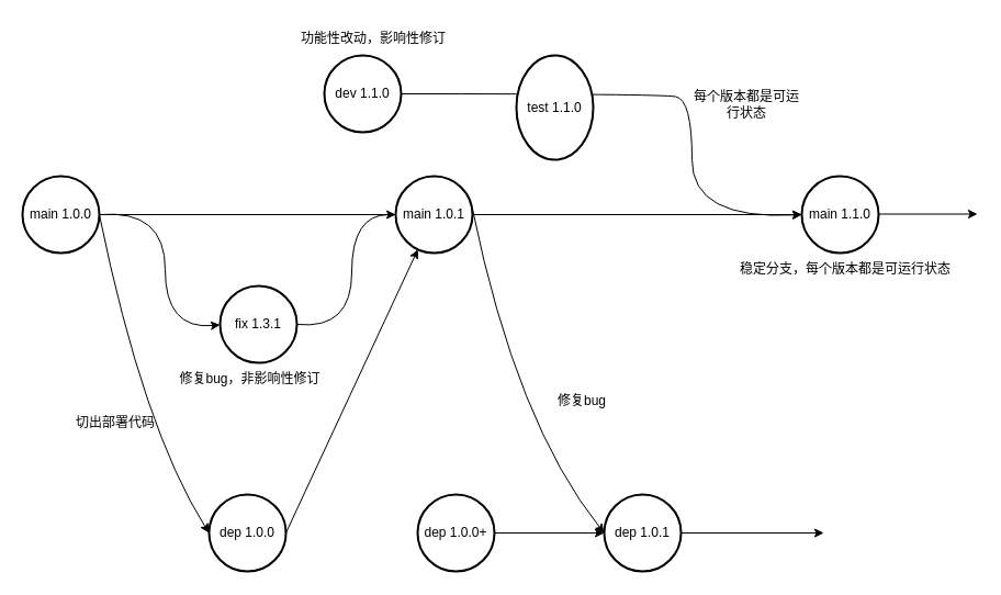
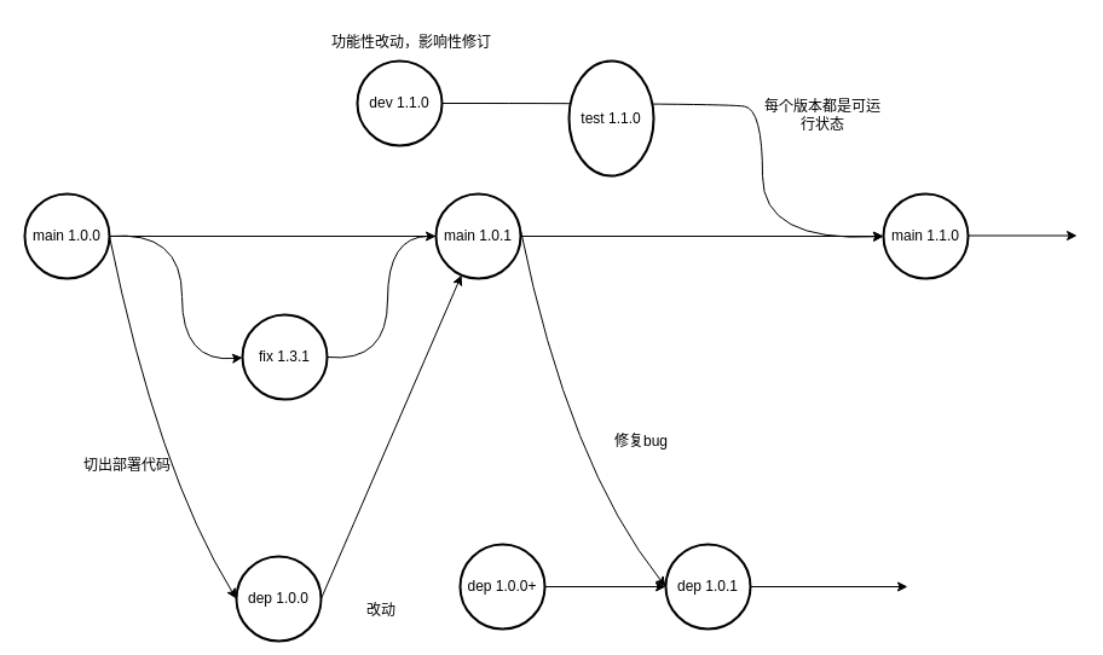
  <mxCell id="0" />
  <mxCell id="1" parent="0" />
  <mxCell id="2" value="main 1.0.0" style="ellipse;whiteSpace=wrap;html=1;strokeWidth=2;" vertex="1" parent="1"><mxGeometry x="20" y="160" width="70" height="70" as="geometry" /></mxCell>
  <mxCell id="3" value="" style="endArrow=classic;html=1;rounded=0;exitX=1;exitY=0.5;exitDx=0;exitDy=0;" edge="1" parent="1" source="2"><mxGeometry width="50" height="50" relative="1" as="geometry"><mxPoint x="520" y="160" as="sourcePoint" /><mxPoint x="730" y="195" as="targetPoint" /></mxGeometry></mxCell>
  <mxCell id="4" value="main 1.1.0" style="ellipse;whiteSpace=wrap;html=1;strokeWidth=2;" vertex="1" parent="1"><mxGeometry x="730" y="160" width="70" height="70" as="geometry" /></mxCell>
  <mxCell id="5" value="" style="curved=1;endArrow=classic;html=1;rounded=0;entryX=0;entryY=0.5;entryDx=0;entryDy=0;exitX=1;exitY=0.5;exitDx=0;exitDy=0;" edge="1" parent="1" source="6" target="4"><mxGeometry width="50" height="50" relative="1" as="geometry"><mxPoint x="620" y="90" as="sourcePoint" /><mxPoint x="560" y="170" as="targetPoint" /><Array as="points"><mxPoint x="600" y="85" /><mxPoint x="630" y="90" /><mxPoint x="630" y="200" /></Array></mxGeometry></mxCell>
  <mxCell id="6" value="dev 1.1.0" style="ellipse;whiteSpace=wrap;html=1;strokeWidth=2;" vertex="1" parent="1"><mxGeometry x="295" y="50" width="70" height="70" as="geometry" /></mxCell>
  <mxCell id="7" value="" style="curved=1;endArrow=classic;html=1;rounded=0;exitX=1;exitY=0.5;exitDx=0;exitDy=0;" edge="1" parent="1" source="2"><mxGeometry width="50" height="50" relative="1" as="geometry"><mxPoint x="510" y="320" as="sourcePoint" /><mxPoint x="200" y="295.455" as="targetPoint" /><Array as="points"><mxPoint x="150" y="190" /><mxPoint x="150" y="300" /></Array></mxGeometry></mxCell>
  <mxCell id="8" value="fix 1.3.1" style="ellipse;whiteSpace=wrap;html=1;strokeWidth=2;" vertex="1" parent="1"><mxGeometry x="200" y="260" width="70" height="70" as="geometry" /></mxCell>
- <mxCell id="9" value="修复bug，非影响性修订" style="text;html=1;strokeColor=none;fillColor=none;align=center;verticalAlign=middle;whiteSpace=wrap;rounded=0;strokeWidth=2;" vertex="1" parent="1"><mxGeometry x="160" y="330" width="135" height="30" as="geometry" /></mxCell>
  <mxCell id="10" value="" style="curved=1;endArrow=classic;html=1;rounded=0;exitX=1;exitY=0.5;exitDx=0;exitDy=0;entryX=0;entryY=0.5;entryDx=0;entryDy=0;" edge="1" parent="1" target="11"><mxGeometry width="50" height="50" relative="1" as="geometry"><mxPoint x="270" y="295" as="sourcePoint" /><mxPoint x="350" y="190" as="targetPoint" /><Array as="points"><mxPoint x="320" y="300" /><mxPoint x="320" y="195" /></Array></mxGeometry></mxCell>
  <mxCell id="11" value="main 1.0.1" style="ellipse;whiteSpace=wrap;html=1;strokeWidth=2;" vertex="1" parent="1"><mxGeometry x="360" y="160" width="70" height="70" as="geometry" /></mxCell>
  <mxCell id="12" value="功能性改动，影响性修订" style="text;html=1;strokeColor=none;fillColor=none;align=center;verticalAlign=middle;whiteSpace=wrap;rounded=0;strokeWidth=2;" vertex="1" parent="1"><mxGeometry x="260" y="20" width="160" height="30" as="geometry" /></mxCell>
  <mxCell id="13" value="" style="endArrow=classic;html=1;rounded=0;" edge="1" parent="1"><mxGeometry width="50" height="50" relative="1" as="geometry"><mxPoint x="800" y="194.5" as="sourcePoint" /><mxPoint x="890" y="194.5" as="targetPoint" /></mxGeometry></mxCell>
- <mxCell id="14" value="稳定分支，每个版本都是可运行状态" style="text;html=1;strokeColor=none;fillColor=none;align=center;verticalAlign=middle;whiteSpace=wrap;rounded=0;strokeWidth=2;" vertex="1" parent="1"><mxGeometry x="670" y="230" width="200" height="30" as="geometry" /></mxCell>
  <mxCell id="15" value="" style="curved=1;endArrow=classic;html=1;rounded=0;exitX=1;exitY=0.5;exitDx=0;exitDy=0;entryX=0;entryY=0.5;entryDx=0;entryDy=0;" edge="1" parent="1" source="2" target="16"><mxGeometry width="50" height="50" relative="1" as="geometry"><mxPoint x="430" y="200" as="sourcePoint" /><mxPoint x="550" y="360" as="targetPoint" /><Array as="points"><mxPoint x="130" y="390" /></Array></mxGeometry></mxCell>
- <mxCell id="16" value="dep 1.0.0" style="ellipse;whiteSpace=wrap;html=1;strokeWidth=2;" vertex="1" parent="1"><mxGeometry x="190" y="450" width="70" height="70" as="geometry" /></mxCell>
+ <mxCell id="16" value="dep 1.0.0" style="ellipse;whiteSpace=wrap;html=1;strokeWidth=2;" vertex="1" parent="1"><mxGeometry x="195" y="460" width="70" height="70" as="geometry" /></mxCell>
  <mxCell id="17" value="切出部署代码" style="text;html=1;strokeColor=none;fillColor=none;align=center;verticalAlign=middle;whiteSpace=wrap;rounded=0;strokeWidth=2;" vertex="1" parent="1"><mxGeometry x="60" y="370" width="90" height="30" as="geometry" /></mxCell>
  <mxCell id="18" value="dep 1.0.0+" style="ellipse;whiteSpace=wrap;html=1;strokeWidth=2;" vertex="1" parent="1"><mxGeometry x="380" y="450" width="70" height="70" as="geometry" /></mxCell>
  <mxCell id="19" value="" style="endArrow=classic;html=1;rounded=0;exitX=1;exitY=0.5;exitDx=0;exitDy=0;" edge="1" parent="1" source="16" target="11"><mxGeometry width="50" height="50" relative="1" as="geometry"><mxPoint x="510" y="490" as="sourcePoint" /><mxPoint x="560" y="440" as="targetPoint" /></mxGeometry></mxCell>
+ <mxCell id="20" value="改动" style="text;html=1;strokeColor=none;fillColor=none;align=center;verticalAlign=middle;whiteSpace=wrap;rounded=0;strokeWidth=2;" vertex="1" parent="1"><mxGeometry x="285" y="490" width="60" height="30" as="geometry" /></mxCell>
  <mxCell id="21" value="dep 1.0.1" style="ellipse;whiteSpace=wrap;html=1;strokeWidth=2;" vertex="1" parent="1"><mxGeometry x="550" y="450" width="70" height="70" as="geometry" /></mxCell>
  <mxCell id="22" value="" style="curved=1;endArrow=classic;html=1;rounded=0;exitX=1;exitY=0.5;exitDx=0;exitDy=0;entryX=0;entryY=0.5;entryDx=0;entryDy=0;" edge="1" parent="1" target="21"><mxGeometry width="50" height="50" relative="1" as="geometry"><mxPoint x="430" y="190" as="sourcePoint" /><mxPoint x="530" y="480" as="targetPoint" /><Array as="points"><mxPoint x="470" y="385" /></Array></mxGeometry></mxCell>
  <mxCell id="23" value="" style="endArrow=classic;html=1;rounded=0;exitX=1;exitY=0.5;exitDx=0;exitDy=0;entryX=0;entryY=0.5;entryDx=0;entryDy=0;" edge="1" parent="1" source="18" target="21"><mxGeometry width="50" height="50" relative="1" as="geometry"><mxPoint x="510" y="390" as="sourcePoint" /><mxPoint x="560" y="340" as="targetPoint" /></mxGeometry></mxCell>
  <mxCell id="24" value="修复bug" style="text;html=1;strokeColor=none;fillColor=none;align=center;verticalAlign=middle;whiteSpace=wrap;rounded=0;strokeWidth=2;" vertex="1" parent="1"><mxGeometry x="480" y="350" width="100" height="30" as="geometry" /></mxCell>
  <mxCell id="25" value="" style="endArrow=classic;html=1;rounded=0;exitX=1;exitY=0.5;exitDx=0;exitDy=0;" edge="1" parent="1" source="21"><mxGeometry width="50" height="50" relative="1" as="geometry"><mxPoint x="510" y="380" as="sourcePoint" /><mxPoint x="750" y="485" as="targetPoint" /></mxGeometry></mxCell>
  <mxCell id="26" value="test 1.1.0" style="ellipse;whiteSpace=wrap;html=1;strokeWidth=2;" vertex="1" parent="1"><mxGeometry x="470" y="50" width="70" height="95" as="geometry" /></mxCell>
  <mxCell id="27" value="每个版本都是可运行状态" style="text;html=1;strokeColor=none;fillColor=none;align=center;verticalAlign=middle;whiteSpace=wrap;rounded=0;strokeWidth=2;" vertex="1" parent="1"><mxGeometry x="630" y="80" width="100" height="30" as="geometry" /></mxCell>
